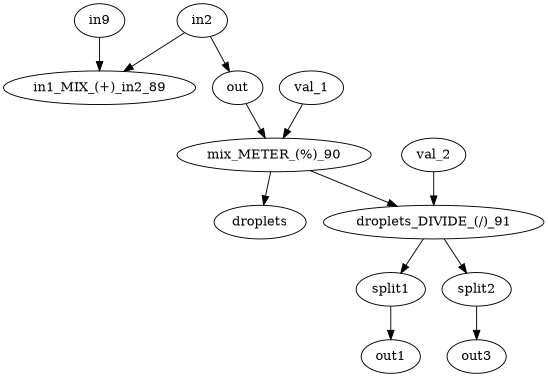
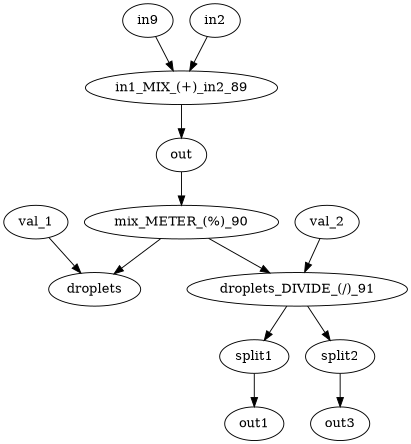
  strict digraph {
    n1 [label=in9]
    "in1_MIX_(+)_in2_89"
    n3 [label=out]
    "mix_METER_(%)_90"
    in2
    droplets
    "droplets_DIVIDE_(/)_91"
    split1
    split2
    out1
    n11 [label=out3]
    val_1
    val_2
    n1 -> "in1_MIX_(+)_in2_89"
-   in2 -> n3
+   "in1_MIX_(+)_in2_89" -> n3
    n3 -> "mix_METER_(%)_90"
    "mix_METER_(%)_90" -> droplets
    "mix_METER_(%)_90" -> "droplets_DIVIDE_(/)_91"
    in2 -> "in1_MIX_(+)_in2_89"
    "droplets_DIVIDE_(/)_91" -> split1
    "droplets_DIVIDE_(/)_91" -> split2
    split1 -> out1
    split2 -> n11
-   val_1 -> "mix_METER_(%)_90"
+   val_1 -> droplets
    val_2 -> "droplets_DIVIDE_(/)_91"
  }
